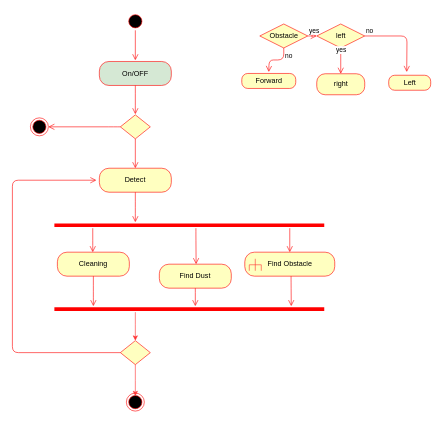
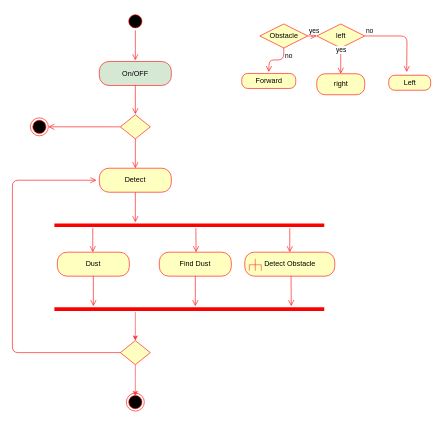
  <mxCell id="0" />
  <mxCell id="1" parent="0" />
  <mxCell id="2" value="" style="ellipse;html=1;shape=startState;fillColor=#000000;strokeColor=#ff0000;" vertex="1" parent="1"><mxGeometry x="210" y="20" width="30" height="30" as="geometry" /></mxCell>
  <mxCell id="3" value="" style="edgeStyle=orthogonalEdgeStyle;html=1;verticalAlign=bottom;endArrow=open;endSize=8;strokeColor=#ff0000;" edge="1" parent="1"><mxGeometry relative="1" as="geometry"><mxPoint x="225" y="100" as="targetPoint" /><mxPoint x="225" y="50" as="sourcePoint" /></mxGeometry></mxCell>
  <mxCell id="4" value="On/OFF" style="rounded=1;whiteSpace=wrap;html=1;arcSize=40;fontColor=#000000;fillColor=#d5e8d4;strokeColor=#ff0000;" vertex="1" parent="1"><mxGeometry x="165" y="102" width="120" height="40" as="geometry" /></mxCell>
  <mxCell id="5" value="" style="edgeStyle=orthogonalEdgeStyle;html=1;verticalAlign=bottom;endArrow=open;endSize=8;strokeColor=#ff0000;" edge="1" source="4" parent="1"><mxGeometry relative="1" as="geometry"><mxPoint x="225" y="190" as="targetPoint" /></mxGeometry></mxCell>
  <mxCell id="6" value="" style="rhombus;whiteSpace=wrap;html=1;fillColor=#ffffc0;strokeColor=#ff0000;" vertex="1" parent="1"><mxGeometry x="200" y="191" width="50" height="40" as="geometry" /></mxCell>
  <mxCell id="7" value="" style="edgeStyle=orthogonalEdgeStyle;html=1;align=left;verticalAlign=top;endArrow=open;endSize=8;strokeColor=#ff0000;entryX=0.5;entryY=0;entryDx=0;entryDy=0;" edge="1" source="6" parent="1" target="17"><mxGeometry x="-1" relative="1" as="geometry"><mxPoint x="225" y="320" as="targetPoint" /><Array as="points" /></mxGeometry></mxCell>
  <mxCell id="8" value="" style="shape=line;html=1;strokeWidth=6;strokeColor=#ff0000;" vertex="1" parent="1"><mxGeometry x="90" y="370" width="450" height="10" as="geometry" /></mxCell>
  <mxCell id="9" value="" style="edgeStyle=orthogonalEdgeStyle;html=1;verticalAlign=bottom;endArrow=open;endSize=8;strokeColor=#ff0000;" edge="1" parent="1"><mxGeometry relative="1" as="geometry"><mxPoint x="154" y="420" as="targetPoint" /><mxPoint x="154" y="380" as="sourcePoint" /><Array as="points"><mxPoint x="154" y="410" /><mxPoint x="154" y="410" /></Array></mxGeometry></mxCell>
  <mxCell id="10" value="" style="shape=line;html=1;strokeWidth=6;strokeColor=#ff0000;" vertex="1" parent="1"><mxGeometry x="90" y="510" width="450" height="10" as="geometry" /></mxCell>
  <mxCell id="11" value="" style="edgeStyle=orthogonalEdgeStyle;html=1;verticalAlign=bottom;endArrow=open;endSize=8;strokeColor=#ff0000;entryX=0.511;entryY=0;entryDx=0;entryDy=0;entryPerimeter=0;" edge="1" parent="1" source="8" target="14"><mxGeometry relative="1" as="geometry"><mxPoint x="326" y="445" as="targetPoint" /><mxPoint x="326" y="405" as="sourcePoint" /><Array as="points"><mxPoint x="326" y="390" /><mxPoint x="326" y="390" /></Array></mxGeometry></mxCell>
- <mxCell id="12" value="Cleaning" style="rounded=1;whiteSpace=wrap;html=1;arcSize=40;fontColor=#000000;fillColor=#ffffc0;strokeColor=#ff0000;" vertex="1" parent="1"><mxGeometry x="95" y="420" width="120" height="40" as="geometry" /></mxCell>
+ <mxCell id="12" value="Dust" style="rounded=1;whiteSpace=wrap;html=1;arcSize=40;fontColor=#000000;fillColor=#ffffc0;strokeColor=#ff0000;" vertex="1" parent="1"><mxGeometry x="95" y="420" width="120" height="40" as="geometry" /></mxCell>
  <mxCell id="13" value="" style="edgeStyle=orthogonalEdgeStyle;html=1;verticalAlign=bottom;endArrow=open;endSize=8;strokeColor=#ff0000;" edge="1" source="12" parent="1"><mxGeometry relative="1" as="geometry"><mxPoint x="155" y="510" as="targetPoint" /></mxGeometry></mxCell>
- <mxCell id="14" value="Find Dust" style="rounded=1;whiteSpace=wrap;html=1;arcSize=40;fontColor=#000000;fillColor=#ffffc0;strokeColor=#ff0000;" vertex="1" parent="1"><mxGeometry x="265" y="440" width="120" height="40" as="geometry" /></mxCell>
+ <mxCell id="14" value="Find Dust" style="rounded=1;whiteSpace=wrap;html=1;arcSize=40;fontColor=#000000;fillColor=#ffffc0;strokeColor=#ff0000;" vertex="1" parent="1"><mxGeometry x="265" y="420" width="120" height="40" as="geometry" /></mxCell>
  <mxCell id="15" value="" style="edgeStyle=orthogonalEdgeStyle;html=1;verticalAlign=bottom;endArrow=open;endSize=8;strokeColor=#ff0000;" edge="1" source="14" parent="1"><mxGeometry relative="1" as="geometry"><mxPoint x="325" y="510" as="targetPoint" /></mxGeometry></mxCell>
  <mxCell id="16" value="" style="ellipse;html=1;shape=endState;fillColor=#000000;strokeColor=#ff0000;" vertex="1" parent="1"><mxGeometry x="210" y="655" width="30" height="30" as="geometry" /></mxCell>
  <mxCell id="17" value="Detect" style="rounded=1;whiteSpace=wrap;html=1;arcSize=40;fontColor=#000000;fillColor=#ffffc0;strokeColor=#ff0000;" vertex="1" parent="1"><mxGeometry x="165" y="280" width="120" height="40" as="geometry" /></mxCell>
  <mxCell id="18" value="" style="edgeStyle=orthogonalEdgeStyle;html=1;verticalAlign=bottom;endArrow=open;endSize=8;strokeColor=#ff0000;" edge="1" source="17" parent="1"><mxGeometry relative="1" as="geometry"><mxPoint x="225" y="370" as="targetPoint" /></mxGeometry></mxCell>
  <mxCell id="19" value="" style="edgeStyle=orthogonalEdgeStyle;rounded=0;orthogonalLoop=1;jettySize=auto;html=1;strokeColor=#FF3333;entryX=0.5;entryY=0;entryDx=0;entryDy=0;" edge="1" parent="1" source="10" target="21"><mxGeometry relative="1" as="geometry"><mxPoint x="325" y="587.5" as="targetPoint" /><Array as="points"><mxPoint x="225" y="540" /><mxPoint x="225" y="540" /></Array></mxGeometry></mxCell>
  <mxCell id="20" value="" style="edgeStyle=orthogonalEdgeStyle;rounded=0;orthogonalLoop=1;jettySize=auto;html=1;strokeColor=#FF3333;" edge="1" parent="1" source="21"><mxGeometry relative="1" as="geometry"><mxPoint x="225" y="660" as="targetPoint" /></mxGeometry></mxCell>
  <mxCell id="21" value="" style="rhombus;whiteSpace=wrap;html=1;fillColor=#ffffc0;strokeColor=#ff0000;" vertex="1" parent="1"><mxGeometry x="200" y="567.5" width="50" height="40" as="geometry" /></mxCell>
  <mxCell id="22" value="" style="edgeStyle=orthogonalEdgeStyle;html=1;align=left;verticalAlign=bottom;endArrow=open;endSize=8;strokeColor=#ff0000;" edge="1" source="21" parent="1"><mxGeometry x="-0.934" y="-10" relative="1" as="geometry"><mxPoint x="160" y="300" as="targetPoint" /><Array as="points"><mxPoint x="20" y="588" /><mxPoint x="20" y="300" /></Array><mxPoint as="offset" /></mxGeometry></mxCell>
  <mxCell id="23" value="Obstacle" style="rhombus;whiteSpace=wrap;html=1;fillColor=#ffffc0;strokeColor=#ff0000;" vertex="1" parent="1"><mxGeometry x="432.5" y="39.5" width="80" height="40" as="geometry" /></mxCell>
  <mxCell id="24" value="yes" style="edgeStyle=orthogonalEdgeStyle;html=1;align=left;verticalAlign=bottom;endArrow=open;endSize=8;strokeColor=#ff0000;entryX=0;entryY=0.5;entryDx=0;entryDy=0;" edge="1" parent="1" source="23" target="26"><mxGeometry x="-1" relative="1" as="geometry"><mxPoint x="557.5" y="59.5" as="targetPoint" /><Array as="points" /></mxGeometry></mxCell>
  <mxCell id="25" value="no" style="edgeStyle=orthogonalEdgeStyle;html=1;align=left;verticalAlign=top;endArrow=open;endSize=8;strokeColor=#ff0000;" edge="1" parent="1" source="23"><mxGeometry x="-1" relative="1" as="geometry"><mxPoint x="447.5" y="119.5" as="targetPoint" /></mxGeometry></mxCell>
  <mxCell id="26" value="left" style="rhombus;whiteSpace=wrap;html=1;fillColor=#ffffc0;strokeColor=#ff0000;" vertex="1" parent="1"><mxGeometry x="527.5" y="39.5" width="80" height="40" as="geometry" /></mxCell>
  <mxCell id="27" value="no" style="edgeStyle=orthogonalEdgeStyle;html=1;align=left;verticalAlign=bottom;endArrow=open;endSize=8;strokeColor=#ff0000;" edge="1" parent="1" source="26"><mxGeometry x="-1" relative="1" as="geometry"><mxPoint x="677.5" y="119.5" as="targetPoint" /></mxGeometry></mxCell>
  <mxCell id="28" value="yes" style="edgeStyle=orthogonalEdgeStyle;html=1;align=left;verticalAlign=top;endArrow=open;endSize=8;strokeColor=#ff0000;entryX=0.5;entryY=0;entryDx=0;entryDy=0;" edge="1" parent="1" source="26" target="29"><mxGeometry x="-1" y="-14" relative="1" as="geometry"><mxPoint x="587.5" y="104.5" as="targetPoint" /><mxPoint x="4" y="-10" as="offset" /></mxGeometry></mxCell>
  <mxCell id="29" value="right" style="rounded=1;whiteSpace=wrap;html=1;arcSize=40;fontColor=#000000;fillColor=#ffffc0;strokeColor=#ff0000;" vertex="1" parent="1"><mxGeometry x="527.5" y="122.5" width="80" height="35" as="geometry" /></mxCell>
  <mxCell id="30" value="Left" style="rounded=1;whiteSpace=wrap;html=1;arcSize=40;fontColor=#000000;fillColor=#ffffc0;strokeColor=#ff0000;" vertex="1" parent="1"><mxGeometry x="647.5" y="125" width="70" height="25" as="geometry" /></mxCell>
  <mxCell id="31" value="Forward" style="rounded=1;whiteSpace=wrap;html=1;arcSize=40;fontColor=#000000;fillColor=#ffffc0;strokeColor=#ff0000;" vertex="1" parent="1"><mxGeometry x="402.5" y="122" width="90" height="25" as="geometry" /></mxCell>
- <mxCell id="32" value="Find Obstacle" style="rounded=1;whiteSpace=wrap;html=1;arcSize=40;fontColor=#000000;fillColor=#ffffc0;strokeColor=#ff0000;" vertex="1" parent="1"><mxGeometry x="407.5" y="420" width="150" height="40" as="geometry" /></mxCell>
+ <mxCell id="32" value="Detect Obstacle" style="rounded=1;whiteSpace=wrap;html=1;arcSize=40;fontColor=#000000;fillColor=#ffffc0;strokeColor=#ff0000;" vertex="1" parent="1"><mxGeometry x="407.5" y="420" width="150" height="40" as="geometry" /></mxCell>
  <mxCell id="33" value="" style="edgeStyle=orthogonalEdgeStyle;html=1;verticalAlign=bottom;endArrow=open;endSize=8;strokeColor=#ff0000;" edge="1" parent="1"><mxGeometry relative="1" as="geometry"><mxPoint x="485" y="510" as="targetPoint" /><mxPoint x="484.667" y="460" as="sourcePoint" /><Array as="points"><mxPoint x="485" y="470" /><mxPoint x="485" y="470" /></Array></mxGeometry></mxCell>
  <mxCell id="34" value="" style="ellipse;html=1;shape=endState;fillColor=#000000;strokeColor=#ff0000;" vertex="1" parent="1"><mxGeometry x="50" y="196" width="30" height="30" as="geometry" /></mxCell>
  <mxCell id="35" value="" style="edgeStyle=orthogonalEdgeStyle;html=1;verticalAlign=bottom;endArrow=open;endSize=8;strokeColor=#ff0000;exitX=0;exitY=0.5;exitDx=0;exitDy=0;entryX=1;entryY=0.5;entryDx=0;entryDy=0;" edge="1" parent="1" source="6" target="34"><mxGeometry relative="1" as="geometry"><mxPoint x="154.206" y="259.706" as="targetPoint" /><mxPoint x="154.206" y="219.706" as="sourcePoint" /><Array as="points"><mxPoint x="190" y="211" /><mxPoint x="190" y="211" /></Array></mxGeometry></mxCell>
  <mxCell id="36" value="" style="edgeStyle=orthogonalEdgeStyle;html=1;verticalAlign=bottom;endArrow=open;endSize=8;strokeColor=#ff0000;entryX=0.5;entryY=0;entryDx=0;entryDy=0;" edge="1" parent="1" source="8" target="32"><mxGeometry relative="1" as="geometry"><mxPoint x="484" y="410" as="targetPoint" /><mxPoint x="484.971" y="405" as="sourcePoint" /><Array as="points"><mxPoint x="482" y="380" /><mxPoint x="482" y="380" /></Array></mxGeometry></mxCell>
  <mxCell id="37" value="" style="endArrow=none;html=1;strokeColor=#FF3333;" edge="1" parent="1"><mxGeometry width="50" height="50" relative="1" as="geometry"><mxPoint x="425" y="451" as="sourcePoint" /><mxPoint x="425" y="431" as="targetPoint" /></mxGeometry></mxCell>
  <mxCell id="38" value="" style="endArrow=none;html=1;strokeColor=#FF3333;" edge="1" parent="1"><mxGeometry width="50" height="50" relative="1" as="geometry"><mxPoint x="415" y="441" as="sourcePoint" /><mxPoint x="435" y="441" as="targetPoint" /><Array as="points"><mxPoint x="415" y="441" /></Array></mxGeometry></mxCell>
  <mxCell id="39" value="" style="endArrow=none;html=1;strokeColor=#FF3333;" edge="1" parent="1"><mxGeometry width="50" height="50" relative="1" as="geometry"><mxPoint x="415" y="451" as="sourcePoint" /><mxPoint x="415" y="441" as="targetPoint" /></mxGeometry></mxCell>
  <mxCell id="40" value="" style="endArrow=none;html=1;strokeColor=#FF3333;" edge="1" parent="1"><mxGeometry width="50" height="50" relative="1" as="geometry"><mxPoint x="435" y="451" as="sourcePoint" /><mxPoint x="435" y="441" as="targetPoint" /></mxGeometry></mxCell>
